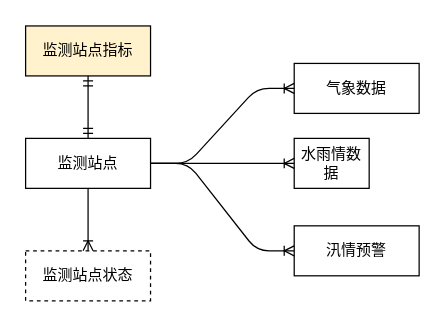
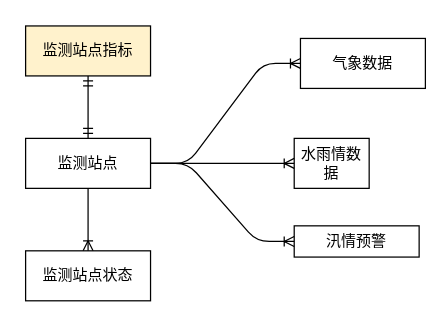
  <mxCell id="0" />
  <mxCell id="1" parent="0" />
  <mxCell id="2" value="监测站点" style="whiteSpace=wrap;html=1;align=center;" vertex="1" parent="1"><mxGeometry x="20" y="110" width="100" height="40" as="geometry" /></mxCell>
- <mxCell id="3" value="气象数据" style="whiteSpace=wrap;html=1;align=center;" vertex="1" parent="1"><mxGeometry x="235" y="50" width="100" height="40" as="geometry" /></mxCell>
+ <mxCell id="3" value="气象数据" style="whiteSpace=wrap;html=1;align=center;" vertex="1" parent="1"><mxGeometry x="240" y="30" width="100" height="40" as="geometry" /></mxCell>
  <mxCell id="4" value="水雨情数据" style="whiteSpace=wrap;html=1;align=center;" vertex="1" parent="1"><mxGeometry x="235" y="110" width="60" height="40" as="geometry" /></mxCell>
  <mxCell id="5" value="监测站点指标" style="whiteSpace=wrap;html=1;align=center;fillColor=#fff2cc;" vertex="1" parent="1"><mxGeometry x="20" y="20" width="100" height="40" as="geometry" /></mxCell>
  <mxCell id="6" value="" style="fontSize=12;html=1;endArrow=ERmandOne;startArrow=ERmandOne;entryX=0.5;entryY=0;entryDx=0;entryDy=0;exitX=0.5;exitY=1;exitDx=0;exitDy=0;" edge="1" parent="1" source="5" target="2"><mxGeometry width="100" height="100" relative="1" as="geometry"><mxPoint x="-30" y="260" as="sourcePoint" /><mxPoint x="0" y="220" as="targetPoint" /></mxGeometry></mxCell>
  <mxCell id="7" value="" style="edgeStyle=entityRelationEdgeStyle;fontSize=12;html=1;endArrow=ERoneToMany;entryX=0;entryY=0.5;entryDx=0;entryDy=0;" edge="1" parent="1" source="2" target="3"><mxGeometry width="100" height="100" relative="1" as="geometry"><mxPoint x="180" y="360" as="sourcePoint" /><mxPoint x="280" y="260" as="targetPoint" /></mxGeometry></mxCell>
  <mxCell id="8" value="" style="edgeStyle=entityRelationEdgeStyle;fontSize=12;html=1;endArrow=ERoneToMany;exitX=1;exitY=0.5;exitDx=0;exitDy=0;entryX=0;entryY=0.5;entryDx=0;entryDy=0;" edge="1" parent="1" source="2" target="4"><mxGeometry width="100" height="100" relative="1" as="geometry"><mxPoint x="210" y="360" as="sourcePoint" /><mxPoint x="310" y="260" as="targetPoint" /></mxGeometry></mxCell>
- <mxCell id="9" value="汛情预警" style="whiteSpace=wrap;html=1;align=center;" vertex="1" parent="1"><mxGeometry x="235" y="180" width="100" height="40" as="geometry" /></mxCell>
+ <mxCell id="9" value="汛情预警" style="whiteSpace=wrap;html=1;align=center;" vertex="1" parent="1"><mxGeometry x="235" y="180" width="100" height="25" as="geometry" /></mxCell>
  <mxCell id="10" value="" style="edgeStyle=entityRelationEdgeStyle;fontSize=12;html=1;endArrow=ERoneToMany;exitX=1;exitY=0.5;exitDx=0;exitDy=0;" edge="1" parent="1" source="2" target="9"><mxGeometry width="100" height="100" relative="1" as="geometry"><mxPoint x="240" y="380" as="sourcePoint" /><mxPoint x="340" y="280" as="targetPoint" /></mxGeometry></mxCell>
- <mxCell id="11" value="监测站点状态" style="whiteSpace=wrap;html=1;align=center;dashed=1;" vertex="1" parent="1"><mxGeometry x="20" y="200" width="100" height="40" as="geometry" /></mxCell>
+ <mxCell id="11" value="监测站点状态" style="whiteSpace=wrap;html=1;align=center;" vertex="1" parent="1"><mxGeometry x="20" y="200" width="100" height="40" as="geometry" /></mxCell>
  <mxCell id="12" value="" style="edgeStyle=orthogonalEdgeStyle;fontSize=12;html=1;endArrow=ERoneToMany;exitX=0.5;exitY=1;exitDx=0;exitDy=0;entryX=0.5;entryY=0;entryDx=0;entryDy=0;" edge="1" parent="1" source="2" target="11"><mxGeometry width="100" height="100" relative="1" as="geometry"><mxPoint x="110" y="410" as="sourcePoint" /><mxPoint x="210" y="310" as="targetPoint" /></mxGeometry></mxCell>
